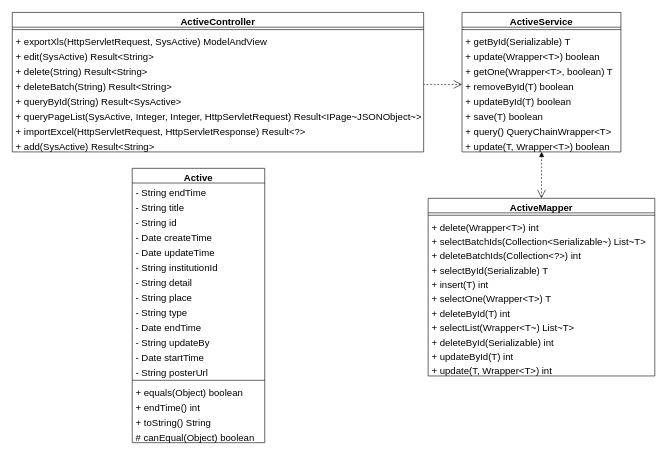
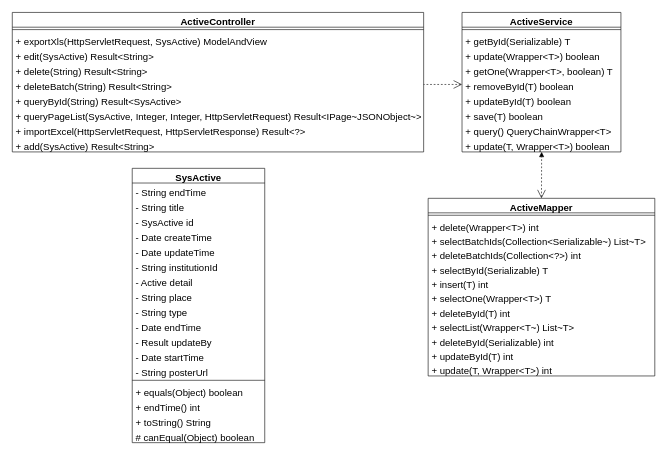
  <mxCell id="0" />
  <mxCell id="1" parent="0" />
  <mxCell id="2" value="ActiveController" style="swimlane;fontStyle=1;align=center;verticalAlign=top;childLayout=stackLayout;horizontal=1;startSize=24.632;horizontalStack=0;resizeParent=1;resizeParentMax=0;resizeLast=0;collapsible=0;marginBottom=0;fontSize=16;" vertex="1" parent="1"><mxGeometry x="20" y="20" width="686" height="232.632" as="geometry" /></mxCell>
  <mxCell id="3" style="line;strokeWidth=1;fillColor=none;align=left;verticalAlign=middle;spacingTop=-1;spacingLeft=3;spacingRight=3;rotatable=0;labelPosition=right;points=[];portConstraint=eastwest;strokeColor=inherit;fontSize=16;" vertex="1" parent="2"><mxGeometry y="24.632" width="686" height="8" as="geometry" /></mxCell>
  <mxCell id="4" value="+ exportXls(HttpServletRequest, SysActive) ModelAndView" style="text;strokeColor=none;fillColor=none;align=left;verticalAlign=top;spacingLeft=4;spacingRight=4;overflow=hidden;rotatable=0;points=[[0,0.5],[1,0.5]];portConstraint=eastwest;fontSize=16;" vertex="1" parent="2"><mxGeometry y="32.632" width="686" height="25" as="geometry" /></mxCell>
  <mxCell id="5" value="+ edit(SysActive) Result&lt;String&gt;" style="text;strokeColor=none;fillColor=none;align=left;verticalAlign=top;spacingLeft=4;spacingRight=4;overflow=hidden;rotatable=0;points=[[0,0.5],[1,0.5]];portConstraint=eastwest;fontSize=16;" vertex="1" parent="2"><mxGeometry y="57.632" width="686" height="25" as="geometry" /></mxCell>
  <mxCell id="6" value="+ delete(String) Result&lt;String&gt;" style="text;strokeColor=none;fillColor=none;align=left;verticalAlign=top;spacingLeft=4;spacingRight=4;overflow=hidden;rotatable=0;points=[[0,0.5],[1,0.5]];portConstraint=eastwest;fontSize=16;" vertex="1" parent="2"><mxGeometry y="82.632" width="686" height="25" as="geometry" /></mxCell>
  <mxCell id="7" value="+ deleteBatch(String) Result&lt;String&gt;" style="text;strokeColor=none;fillColor=none;align=left;verticalAlign=top;spacingLeft=4;spacingRight=4;overflow=hidden;rotatable=0;points=[[0,0.5],[1,0.5]];portConstraint=eastwest;fontSize=16;" vertex="1" parent="2"><mxGeometry y="107.632" width="686" height="25" as="geometry" /></mxCell>
  <mxCell id="8" value="+ queryById(String) Result&lt;SysActive&gt;" style="text;strokeColor=none;fillColor=none;align=left;verticalAlign=top;spacingLeft=4;spacingRight=4;overflow=hidden;rotatable=0;points=[[0,0.5],[1,0.5]];portConstraint=eastwest;fontSize=16;" vertex="1" parent="2"><mxGeometry y="132.632" width="686" height="25" as="geometry" /></mxCell>
  <mxCell id="9" value="+ queryPageList(SysActive, Integer, Integer, HttpServletRequest) Result&lt;IPage~JSONObject~&gt;" style="text;strokeColor=none;fillColor=none;align=left;verticalAlign=top;spacingLeft=4;spacingRight=4;overflow=hidden;rotatable=0;points=[[0,0.5],[1,0.5]];portConstraint=eastwest;fontSize=16;" vertex="1" parent="2"><mxGeometry y="157.632" width="686" height="25" as="geometry" /></mxCell>
  <mxCell id="10" value="+ importExcel(HttpServletRequest, HttpServletResponse) Result&lt;?&gt;" style="text;strokeColor=none;fillColor=none;align=left;verticalAlign=top;spacingLeft=4;spacingRight=4;overflow=hidden;rotatable=0;points=[[0,0.5],[1,0.5]];portConstraint=eastwest;fontSize=16;" vertex="1" parent="2"><mxGeometry y="182.632" width="686" height="25" as="geometry" /></mxCell>
  <mxCell id="11" value="+ add(SysActive) Result&lt;String&gt;" style="text;strokeColor=none;fillColor=none;align=left;verticalAlign=top;spacingLeft=4;spacingRight=4;overflow=hidden;rotatable=0;points=[[0,0.5],[1,0.5]];portConstraint=eastwest;fontSize=16;" vertex="1" parent="2"><mxGeometry y="207.632" width="686" height="25" as="geometry" /></mxCell>
  <mxCell id="12" value="ActiveService" style="swimlane;fontStyle=1;align=center;verticalAlign=top;childLayout=stackLayout;horizontal=1;startSize=24.632;horizontalStack=0;resizeParent=1;resizeParentMax=0;resizeLast=0;collapsible=0;marginBottom=0;fontSize=16;" vertex="1" parent="1"><mxGeometry x="770" y="20" width="265" height="232.632" as="geometry" /></mxCell>
  <mxCell id="13" style="line;strokeWidth=1;fillColor=none;align=left;verticalAlign=middle;spacingTop=-1;spacingLeft=3;spacingRight=3;rotatable=0;labelPosition=right;points=[];portConstraint=eastwest;strokeColor=inherit;fontSize=16;" vertex="1" parent="12"><mxGeometry y="24.632" width="265" height="8" as="geometry" /></mxCell>
  <mxCell id="14" value="+ getById(Serializable) T" style="text;strokeColor=none;fillColor=none;align=left;verticalAlign=top;spacingLeft=4;spacingRight=4;overflow=hidden;rotatable=0;points=[[0,0.5],[1,0.5]];portConstraint=eastwest;fontSize=16;" vertex="1" parent="12"><mxGeometry y="32.632" width="265" height="25" as="geometry" /></mxCell>
  <mxCell id="15" value="+ update(Wrapper&lt;T&gt;) boolean" style="text;strokeColor=none;fillColor=none;align=left;verticalAlign=top;spacingLeft=4;spacingRight=4;overflow=hidden;rotatable=0;points=[[0,0.5],[1,0.5]];portConstraint=eastwest;fontSize=16;" vertex="1" parent="12"><mxGeometry y="57.632" width="265" height="25" as="geometry" /></mxCell>
  <mxCell id="16" value="+ getOne(Wrapper&lt;T&gt;, boolean) T" style="text;strokeColor=none;fillColor=none;align=left;verticalAlign=top;spacingLeft=4;spacingRight=4;overflow=hidden;rotatable=0;points=[[0,0.5],[1,0.5]];portConstraint=eastwest;fontSize=16;" vertex="1" parent="12"><mxGeometry y="82.632" width="265" height="25" as="geometry" /></mxCell>
  <mxCell id="17" value="+ removeById(T) boolean" style="text;strokeColor=none;fillColor=none;align=left;verticalAlign=top;spacingLeft=4;spacingRight=4;overflow=hidden;rotatable=0;points=[[0,0.5],[1,0.5]];portConstraint=eastwest;fontSize=16;" vertex="1" parent="12"><mxGeometry y="107.632" width="265" height="25" as="geometry" /></mxCell>
  <mxCell id="18" value="+ updateById(T) boolean" style="text;strokeColor=none;fillColor=none;align=left;verticalAlign=top;spacingLeft=4;spacingRight=4;overflow=hidden;rotatable=0;points=[[0,0.5],[1,0.5]];portConstraint=eastwest;fontSize=16;" vertex="1" parent="12"><mxGeometry y="132.632" width="265" height="25" as="geometry" /></mxCell>
  <mxCell id="19" value="+ save(T) boolean" style="text;strokeColor=none;fillColor=none;align=left;verticalAlign=top;spacingLeft=4;spacingRight=4;overflow=hidden;rotatable=0;points=[[0,0.5],[1,0.5]];portConstraint=eastwest;fontSize=16;" vertex="1" parent="12"><mxGeometry y="157.632" width="265" height="25" as="geometry" /></mxCell>
  <mxCell id="20" value="+ query() QueryChainWrapper&lt;T&gt;" style="text;strokeColor=none;fillColor=none;align=left;verticalAlign=top;spacingLeft=4;spacingRight=4;overflow=hidden;rotatable=0;points=[[0,0.5],[1,0.5]];portConstraint=eastwest;fontSize=16;" vertex="1" parent="12"><mxGeometry y="182.632" width="265" height="25" as="geometry" /></mxCell>
  <mxCell id="21" value="+ update(T, Wrapper&lt;T&gt;) boolean" style="text;strokeColor=none;fillColor=none;align=left;verticalAlign=top;spacingLeft=4;spacingRight=4;overflow=hidden;rotatable=0;points=[[0,0.5],[1,0.5]];portConstraint=eastwest;fontSize=16;" vertex="1" parent="12"><mxGeometry y="207.632" width="265" height="25" as="geometry" /></mxCell>
  <mxCell id="22" value="ActiveMapper" style="swimlane;fontStyle=1;align=center;verticalAlign=top;childLayout=stackLayout;horizontal=1;startSize=24.24;horizontalStack=0;resizeParent=1;resizeParentMax=0;resizeLast=0;collapsible=0;marginBottom=0;fontSize=16;" vertex="1" parent="1"><mxGeometry x="713.5" y="330" width="378" height="296.24" as="geometry" /></mxCell>
  <mxCell id="23" style="line;strokeWidth=1;fillColor=none;align=left;verticalAlign=middle;spacingTop=-1;spacingLeft=3;spacingRight=3;rotatable=0;labelPosition=right;points=[];portConstraint=eastwest;strokeColor=inherit;fontSize=16;" vertex="1" parent="22"><mxGeometry y="24.24" width="378" height="8" as="geometry" /></mxCell>
  <mxCell id="24" value="+ delete(Wrapper&lt;T&gt;) int" style="text;strokeColor=none;fillColor=none;align=left;verticalAlign=top;spacingLeft=4;spacingRight=4;overflow=hidden;rotatable=0;points=[[0,0.5],[1,0.5]];portConstraint=eastwest;fontSize=16;" vertex="1" parent="22"><mxGeometry y="32.24" width="378" height="24" as="geometry" /></mxCell>
  <mxCell id="25" value="+ selectBatchIds(Collection&lt;Serializable~) List~T&gt;" style="text;strokeColor=none;fillColor=none;align=left;verticalAlign=top;spacingLeft=4;spacingRight=4;overflow=hidden;rotatable=0;points=[[0,0.5],[1,0.5]];portConstraint=eastwest;fontSize=16;" vertex="1" parent="22"><mxGeometry y="56.24" width="378" height="24" as="geometry" /></mxCell>
  <mxCell id="26" value="+ deleteBatchIds(Collection&lt;?&gt;) int" style="text;strokeColor=none;fillColor=none;align=left;verticalAlign=top;spacingLeft=4;spacingRight=4;overflow=hidden;rotatable=0;points=[[0,0.5],[1,0.5]];portConstraint=eastwest;fontSize=16;" vertex="1" parent="22"><mxGeometry y="80.24" width="378" height="24" as="geometry" /></mxCell>
  <mxCell id="27" value="+ selectById(Serializable) T" style="text;strokeColor=none;fillColor=none;align=left;verticalAlign=top;spacingLeft=4;spacingRight=4;overflow=hidden;rotatable=0;points=[[0,0.5],[1,0.5]];portConstraint=eastwest;fontSize=16;" vertex="1" parent="22"><mxGeometry y="104.24" width="378" height="24" as="geometry" /></mxCell>
  <mxCell id="28" value="+ insert(T) int" style="text;strokeColor=none;fillColor=none;align=left;verticalAlign=top;spacingLeft=4;spacingRight=4;overflow=hidden;rotatable=0;points=[[0,0.5],[1,0.5]];portConstraint=eastwest;fontSize=16;" vertex="1" parent="22"><mxGeometry y="128.24" width="378" height="24" as="geometry" /></mxCell>
  <mxCell id="29" value="+ selectOne(Wrapper&lt;T&gt;) T" style="text;strokeColor=none;fillColor=none;align=left;verticalAlign=top;spacingLeft=4;spacingRight=4;overflow=hidden;rotatable=0;points=[[0,0.5],[1,0.5]];portConstraint=eastwest;fontSize=16;" vertex="1" parent="22"><mxGeometry y="152.24" width="378" height="24" as="geometry" /></mxCell>
  <mxCell id="30" value="+ deleteById(T) int" style="text;strokeColor=none;fillColor=none;align=left;verticalAlign=top;spacingLeft=4;spacingRight=4;overflow=hidden;rotatable=0;points=[[0,0.5],[1,0.5]];portConstraint=eastwest;fontSize=16;" vertex="1" parent="22"><mxGeometry y="176.24" width="378" height="24" as="geometry" /></mxCell>
  <mxCell id="31" value="+ selectList(Wrapper&lt;T~) List~T&gt;" style="text;strokeColor=none;fillColor=none;align=left;verticalAlign=top;spacingLeft=4;spacingRight=4;overflow=hidden;rotatable=0;points=[[0,0.5],[1,0.5]];portConstraint=eastwest;fontSize=16;" vertex="1" parent="22"><mxGeometry y="200.24" width="378" height="24" as="geometry" /></mxCell>
  <mxCell id="32" value="+ deleteById(Serializable) int" style="text;strokeColor=none;fillColor=none;align=left;verticalAlign=top;spacingLeft=4;spacingRight=4;overflow=hidden;rotatable=0;points=[[0,0.5],[1,0.5]];portConstraint=eastwest;fontSize=16;" vertex="1" parent="22"><mxGeometry y="224.24" width="378" height="24" as="geometry" /></mxCell>
  <mxCell id="33" value="+ updateById(T) int" style="text;strokeColor=none;fillColor=none;align=left;verticalAlign=top;spacingLeft=4;spacingRight=4;overflow=hidden;rotatable=0;points=[[0,0.5],[1,0.5]];portConstraint=eastwest;fontSize=16;" vertex="1" parent="22"><mxGeometry y="248.24" width="378" height="24" as="geometry" /></mxCell>
  <mxCell id="34" value="+ update(T, Wrapper&lt;T&gt;) int" style="text;strokeColor=none;fillColor=none;align=left;verticalAlign=top;spacingLeft=4;spacingRight=4;overflow=hidden;rotatable=0;points=[[0,0.5],[1,0.5]];portConstraint=eastwest;fontSize=16;" vertex="1" parent="22"><mxGeometry y="272.24" width="378" height="24" as="geometry" /></mxCell>
- <mxCell id="35" value="Active" style="swimlane;fontStyle=1;align=center;verticalAlign=top;childLayout=stackLayout;horizontal=1;startSize=24.5;horizontalStack=0;resizeParent=1;resizeParentMax=0;resizeLast=0;collapsible=0;marginBottom=0;fontSize=16;" vertex="1" parent="1"><mxGeometry x="220" y="280" width="221" height="457.5" as="geometry" /></mxCell>
+ <mxCell id="35" value="SysActive" style="swimlane;fontStyle=1;align=center;verticalAlign=top;childLayout=stackLayout;horizontal=1;startSize=24.5;horizontalStack=0;resizeParent=1;resizeParentMax=0;resizeLast=0;collapsible=0;marginBottom=0;fontSize=16;" vertex="1" parent="1"><mxGeometry x="220" y="280" width="221" height="457.5" as="geometry" /></mxCell>
  <mxCell id="36" value="- String endTime" style="text;strokeColor=none;fillColor=none;align=left;verticalAlign=top;spacingLeft=4;spacingRight=4;overflow=hidden;rotatable=0;points=[[0,0.5],[1,0.5]];portConstraint=eastwest;fontSize=16;" vertex="1" parent="35"><mxGeometry y="24.5" width="221" height="25" as="geometry" /></mxCell>
  <mxCell id="37" value="- String title" style="text;strokeColor=none;fillColor=none;align=left;verticalAlign=top;spacingLeft=4;spacingRight=4;overflow=hidden;rotatable=0;points=[[0,0.5],[1,0.5]];portConstraint=eastwest;fontSize=16;" vertex="1" parent="35"><mxGeometry y="49.5" width="221" height="25" as="geometry" /></mxCell>
- <mxCell id="38" value="- String id" style="text;strokeColor=none;fillColor=none;align=left;verticalAlign=top;spacingLeft=4;spacingRight=4;overflow=hidden;rotatable=0;points=[[0,0.5],[1,0.5]];portConstraint=eastwest;fontSize=16;" vertex="1" parent="35"><mxGeometry y="74.5" width="221" height="25" as="geometry" /></mxCell>
+ <mxCell id="38" value="- SysActive id" style="text;strokeColor=none;fillColor=none;align=left;verticalAlign=top;spacingLeft=4;spacingRight=4;overflow=hidden;rotatable=0;points=[[0,0.5],[1,0.5]];portConstraint=eastwest;fontSize=16;" vertex="1" parent="35"><mxGeometry y="74.5" width="221" height="25" as="geometry" /></mxCell>
  <mxCell id="39" value="- Date createTime" style="text;strokeColor=none;fillColor=none;align=left;verticalAlign=top;spacingLeft=4;spacingRight=4;overflow=hidden;rotatable=0;points=[[0,0.5],[1,0.5]];portConstraint=eastwest;fontSize=16;" vertex="1" parent="35"><mxGeometry y="99.5" width="221" height="25" as="geometry" /></mxCell>
  <mxCell id="40" value="- Date updateTime" style="text;strokeColor=none;fillColor=none;align=left;verticalAlign=top;spacingLeft=4;spacingRight=4;overflow=hidden;rotatable=0;points=[[0,0.5],[1,0.5]];portConstraint=eastwest;fontSize=16;" vertex="1" parent="35"><mxGeometry y="124.5" width="221" height="25" as="geometry" /></mxCell>
  <mxCell id="41" value="- String institutionId" style="text;strokeColor=none;fillColor=none;align=left;verticalAlign=top;spacingLeft=4;spacingRight=4;overflow=hidden;rotatable=0;points=[[0,0.5],[1,0.5]];portConstraint=eastwest;fontSize=16;" vertex="1" parent="35"><mxGeometry y="149.5" width="221" height="25" as="geometry" /></mxCell>
- <mxCell id="42" value="- String detail" style="text;strokeColor=none;fillColor=none;align=left;verticalAlign=top;spacingLeft=4;spacingRight=4;overflow=hidden;rotatable=0;points=[[0,0.5],[1,0.5]];portConstraint=eastwest;fontSize=16;" vertex="1" parent="35"><mxGeometry y="174.5" width="221" height="25" as="geometry" /></mxCell>
+ <mxCell id="42" value="- Active detail" style="text;strokeColor=none;fillColor=none;align=left;verticalAlign=top;spacingLeft=4;spacingRight=4;overflow=hidden;rotatable=0;points=[[0,0.5],[1,0.5]];portConstraint=eastwest;fontSize=16;" vertex="1" parent="35"><mxGeometry y="174.5" width="221" height="25" as="geometry" /></mxCell>
  <mxCell id="43" value="- String place" style="text;strokeColor=none;fillColor=none;align=left;verticalAlign=top;spacingLeft=4;spacingRight=4;overflow=hidden;rotatable=0;points=[[0,0.5],[1,0.5]];portConstraint=eastwest;fontSize=16;" vertex="1" parent="35"><mxGeometry y="199.5" width="221" height="25" as="geometry" /></mxCell>
  <mxCell id="44" value="- String type" style="text;strokeColor=none;fillColor=none;align=left;verticalAlign=top;spacingLeft=4;spacingRight=4;overflow=hidden;rotatable=0;points=[[0,0.5],[1,0.5]];portConstraint=eastwest;fontSize=16;" vertex="1" parent="35"><mxGeometry y="224.5" width="221" height="25" as="geometry" /></mxCell>
  <mxCell id="45" value="- Date endTime" style="text;strokeColor=none;fillColor=none;align=left;verticalAlign=top;spacingLeft=4;spacingRight=4;overflow=hidden;rotatable=0;points=[[0,0.5],[1,0.5]];portConstraint=eastwest;fontSize=16;" vertex="1" parent="35"><mxGeometry y="249.5" width="221" height="25" as="geometry" /></mxCell>
- <mxCell id="46" value="- String updateBy" style="text;strokeColor=none;fillColor=none;align=left;verticalAlign=top;spacingLeft=4;spacingRight=4;overflow=hidden;rotatable=0;points=[[0,0.5],[1,0.5]];portConstraint=eastwest;fontSize=16;" vertex="1" parent="35"><mxGeometry y="274.5" width="221" height="25" as="geometry" /></mxCell>
+ <mxCell id="46" value="- Result updateBy" style="text;strokeColor=none;fillColor=none;align=left;verticalAlign=top;spacingLeft=4;spacingRight=4;overflow=hidden;rotatable=0;points=[[0,0.5],[1,0.5]];portConstraint=eastwest;fontSize=16;" vertex="1" parent="35"><mxGeometry y="274.5" width="221" height="25" as="geometry" /></mxCell>
  <mxCell id="47" value="- Date startTime" style="text;strokeColor=none;fillColor=none;align=left;verticalAlign=top;spacingLeft=4;spacingRight=4;overflow=hidden;rotatable=0;points=[[0,0.5],[1,0.5]];portConstraint=eastwest;fontSize=16;" vertex="1" parent="35"><mxGeometry y="299.5" width="221" height="25" as="geometry" /></mxCell>
  <mxCell id="48" value="- String posterUrl" style="text;strokeColor=none;fillColor=none;align=left;verticalAlign=top;spacingLeft=4;spacingRight=4;overflow=hidden;rotatable=0;points=[[0,0.5],[1,0.5]];portConstraint=eastwest;fontSize=16;" vertex="1" parent="35"><mxGeometry y="324.5" width="221" height="25" as="geometry" /></mxCell>
  <mxCell id="49" style="line;strokeWidth=1;fillColor=none;align=left;verticalAlign=middle;spacingTop=-1;spacingLeft=3;spacingRight=3;rotatable=0;labelPosition=right;points=[];portConstraint=eastwest;strokeColor=inherit;fontSize=16;" vertex="1" parent="35"><mxGeometry y="349.5" width="221" height="8" as="geometry" /></mxCell>
  <mxCell id="50" value="+ equals(Object) boolean" style="text;strokeColor=none;fillColor=none;align=left;verticalAlign=top;spacingLeft=4;spacingRight=4;overflow=hidden;rotatable=0;points=[[0,0.5],[1,0.5]];portConstraint=eastwest;fontSize=16;" vertex="1" parent="35"><mxGeometry y="357.5" width="221" height="25" as="geometry" /></mxCell>
  <mxCell id="51" value="+ endTime() int" style="text;strokeColor=none;fillColor=none;align=left;verticalAlign=top;spacingLeft=4;spacingRight=4;overflow=hidden;rotatable=0;points=[[0,0.5],[1,0.5]];portConstraint=eastwest;fontSize=16;" vertex="1" parent="35"><mxGeometry y="382.5" width="221" height="25" as="geometry" /></mxCell>
  <mxCell id="52" value="+ toString() String" style="text;strokeColor=none;fillColor=none;align=left;verticalAlign=top;spacingLeft=4;spacingRight=4;overflow=hidden;rotatable=0;points=[[0,0.5],[1,0.5]];portConstraint=eastwest;fontSize=16;" vertex="1" parent="35"><mxGeometry y="407.5" width="221" height="25" as="geometry" /></mxCell>
  <mxCell id="53" value="# canEqual(Object) boolean" style="text;strokeColor=none;fillColor=none;align=left;verticalAlign=top;spacingLeft=4;spacingRight=4;overflow=hidden;rotatable=0;points=[[0,0.5],[1,0.5]];portConstraint=eastwest;fontSize=16;" vertex="1" parent="35"><mxGeometry y="432.5" width="221" height="25" as="geometry" /></mxCell>
  <mxCell id="54" value="" style="dashed=1;startArrow=open;startSize=12;endArrow=none;exitX=0;exitY=0.5;entryX=1;entryY=0.5;rounded=0;fontSize=16;entryDx=0;entryDy=0;exitDx=0;exitDy=0;" edge="1" parent="1" source="17" target="7"><mxGeometry relative="1" as="geometry" /></mxCell>
  <mxCell id="55" value="" style="dashed=1;startArrow=open;startSize=12;endArrow=block;exitX=0.5;exitY=0;entryX=0.501;entryY=1;rounded=0;fontSize=16;" edge="1" parent="1" source="22" target="12"><mxGeometry relative="1" as="geometry" /></mxCell>
